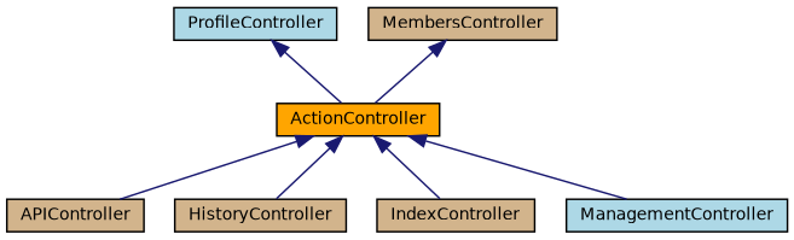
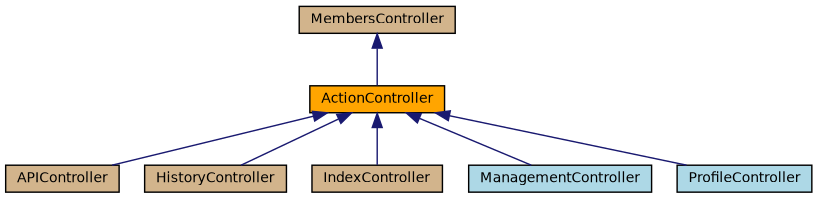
  digraph {
    rankdir=TB
    node [color=black fillcolor=tan fontname=Helvetica fontsize=10 shape=record style=filled]
    edge [color=midnightblue dir=back fontname=Helvetica fontsize=10 labelfontname=Helvetica labelfontsize=10 style=solid]
    n1 [fillcolor=orange height=0.2 label=ActionController width=0.4]
    n2 [height=0.2 label=APIController width=0.4]
    n3 [height=0.2 label=HistoryController width=0.4]
    n4 [height=0.2 label=IndexController width=0.4]
    n5 [fillcolor=lightblue height=0.2 label=ManagementController width=0.4]
    n6 [fillcolor=lightblue height=0.2 label=ProfileController width=0.4]
    n7 [height=0.2 label=MembersController width=0.4]
    n1 -> n2
    n1 -> n3
    n1 -> n4
    n1 -> n5
-   n6 -> n1
+   n1 -> n6
    n7 -> n1
  }
